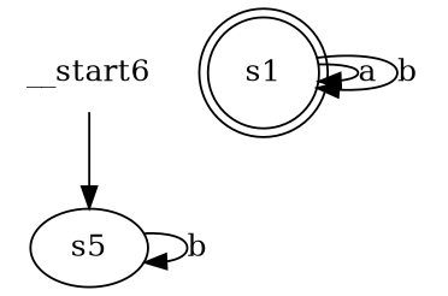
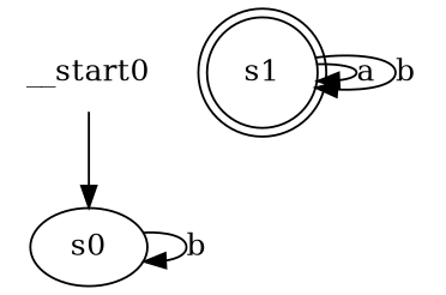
  digraph {
-   n1 [label=s5]
+   n1 [label=s0]
    n2 [label=s1 shape=doublecircle]
-   __start0 [shape=none label=__start6]
+   __start0 [shape=none]
    n1 -> n1 [label=b]
    n2 -> n2 [label=a]
    n2 -> n2 [label=b]
    __start0 -> n1
  }
